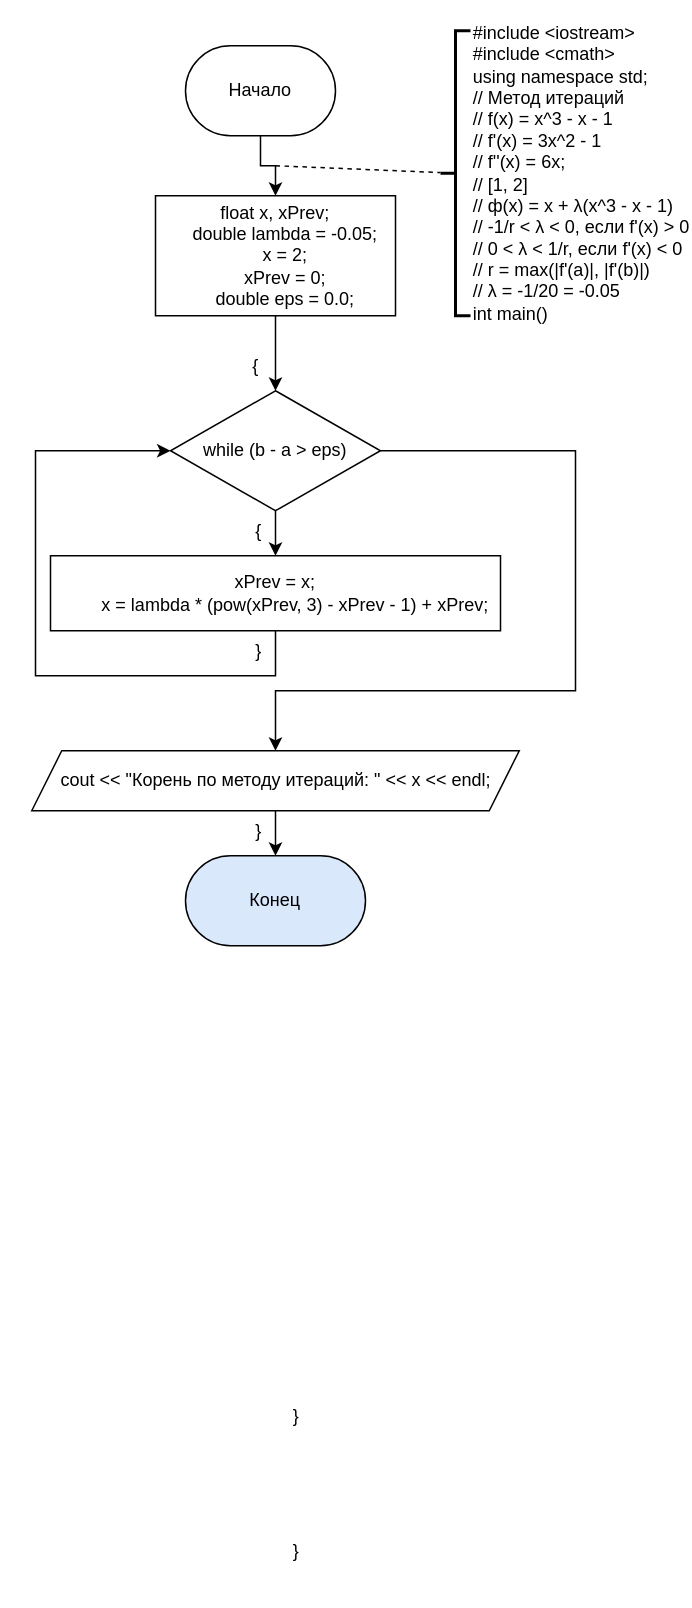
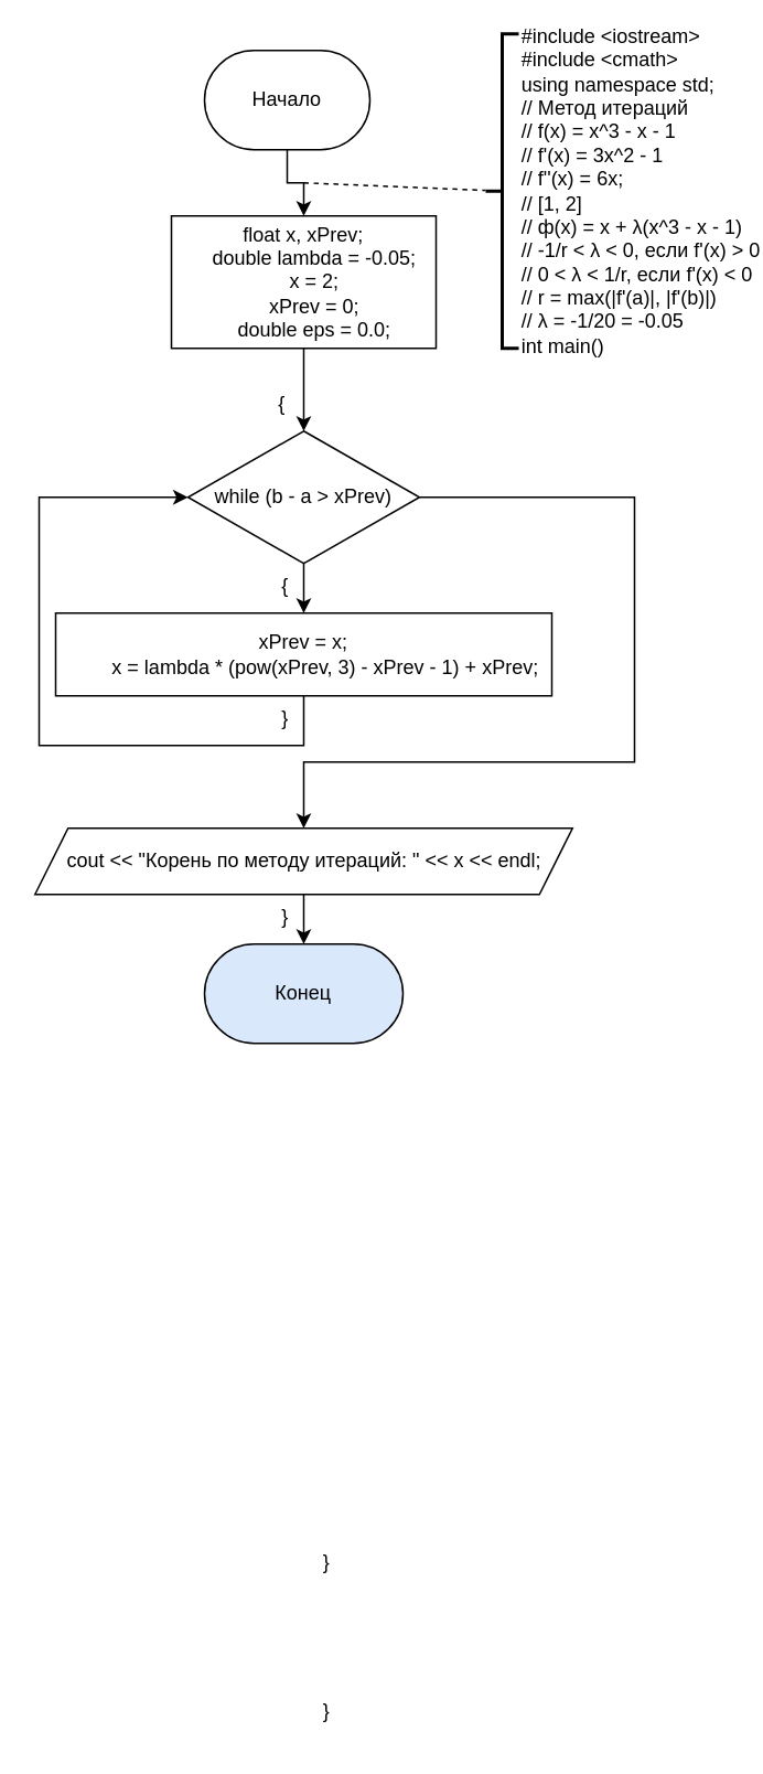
  <mxCell id="0" />
  <mxCell id="1" parent="0" />
  <mxCell id="2" style="edgeStyle=orthogonalEdgeStyle;rounded=0;orthogonalLoop=1;jettySize=auto;html=1;exitX=0.5;exitY=1;exitDx=0;exitDy=0;entryX=0.5;entryY=0;entryDx=0;entryDy=0;" edge="1" parent="1" source="3" target="6"><mxGeometry relative="1" as="geometry" /></mxCell>
  <mxCell id="3" value="Начало" style="rounded=1;whiteSpace=wrap;html=1;arcSize=50;" vertex="1" parent="1"><mxGeometry x="123" y="30" width="100" height="60" as="geometry" /></mxCell>
  <mxCell id="4" value="Конец" style="rounded=1;whiteSpace=wrap;html=1;arcSize=50;fillColor=#dae8fc;" vertex="1" parent="1"><mxGeometry x="123" y="570" width="120" height="60" as="geometry" /></mxCell>
  <mxCell id="5" style="edgeStyle=orthogonalEdgeStyle;rounded=0;orthogonalLoop=1;jettySize=auto;html=1;exitX=0.5;exitY=1;exitDx=0;exitDy=0;entryX=0.5;entryY=0;entryDx=0;entryDy=0;" edge="1" parent="1" source="6" target="11"><mxGeometry relative="1" as="geometry" /></mxCell>
  <mxCell id="6" value="&lt;div&gt;float x, xPrev;&lt;/div&gt;&lt;div&gt;&amp;nbsp; &amp;nbsp; double lambda = -0.05;&lt;/div&gt;&lt;div&gt;&amp;nbsp; &amp;nbsp; x = 2;&lt;/div&gt;&lt;div&gt;&amp;nbsp; &amp;nbsp; xPrev = 0;&lt;/div&gt;&lt;div&gt;&amp;nbsp; &amp;nbsp; double eps = 0.0;&lt;/div&gt;" style="rounded=0;whiteSpace=wrap;html=1;" vertex="1" parent="1"><mxGeometry x="103" y="130" width="160" height="80" as="geometry" /></mxCell>
  <mxCell id="7" value="" style="endArrow=none;dashed=1;html=1;rounded=0;" edge="1" parent="1" target="8"><mxGeometry width="50" height="50" relative="1" as="geometry"><mxPoint x="183" y="110" as="sourcePoint" /><mxPoint x="283" y="110" as="targetPoint" /></mxGeometry></mxCell>
  <mxCell id="8" value="&lt;div&gt;#include &amp;lt;iostream&amp;gt;&lt;/div&gt;&lt;div&gt;#include &amp;lt;cmath&amp;gt;&lt;/div&gt;&lt;div&gt;using namespace std;&lt;/div&gt;&lt;div&gt;// Метод итераций&lt;/div&gt;&lt;div&gt;// f(x) = x^3 - x - 1&lt;/div&gt;&lt;div&gt;// f'(x) = 3x^2 - 1&lt;/div&gt;&lt;div&gt;// f''(x) = 6x;&lt;/div&gt;&lt;div&gt;// [1, 2]&lt;/div&gt;&lt;div&gt;// ф(x) = x + λ(x^3 - x - 1)&lt;/div&gt;&lt;div&gt;// -1/r &amp;lt; λ &amp;lt; 0, если f'(x) &amp;gt; 0&lt;/div&gt;&lt;div&gt;// 0 &amp;lt; λ &amp;lt; 1/r, если f'(x) &amp;lt; 0&lt;/div&gt;&lt;div&gt;// r = max(|f'(a)|, |f'(b)|)&lt;/div&gt;&lt;div&gt;// λ = -1/20 = -0.05&lt;/div&gt;&lt;div&gt;int main()&lt;/div&gt;" style="strokeWidth=2;html=1;shape=mxgraph.flowchart.annotation_2;align=left;labelPosition=right;pointerEvents=1;" vertex="1" parent="1"><mxGeometry x="293" y="20" width="20" height="190" as="geometry" /></mxCell>
  <mxCell id="9" style="edgeStyle=orthogonalEdgeStyle;rounded=0;orthogonalLoop=1;jettySize=auto;html=1;exitX=0.5;exitY=1;exitDx=0;exitDy=0;entryX=0.5;entryY=0;entryDx=0;entryDy=0;" edge="1" parent="1" source="11" target="21"><mxGeometry relative="1" as="geometry" /></mxCell>
  <mxCell id="10" style="edgeStyle=orthogonalEdgeStyle;rounded=0;orthogonalLoop=1;jettySize=auto;html=1;exitX=1;exitY=0.5;exitDx=0;exitDy=0;entryX=0.5;entryY=0;entryDx=0;entryDy=0;" edge="1" parent="1" source="11" target="13"><mxGeometry relative="1" as="geometry"><Array as="points"><mxPoint x="383" y="300" /><mxPoint x="383" y="460" /><mxPoint x="183" y="460" /></Array></mxGeometry></mxCell>
- <mxCell id="11" value="while (b - a &amp;gt; eps)" style="rhombus;whiteSpace=wrap;html=1;" vertex="1" parent="1"><mxGeometry x="113" y="260" width="140" height="80" as="geometry" /></mxCell>
+ <mxCell id="11" value="while (b - a &amp;gt; xPrev)" style="rhombus;whiteSpace=wrap;html=1;" vertex="1" parent="1"><mxGeometry x="113" y="260" width="140" height="80" as="geometry" /></mxCell>
  <mxCell id="12" style="edgeStyle=orthogonalEdgeStyle;rounded=0;orthogonalLoop=1;jettySize=auto;html=1;exitX=0.5;exitY=1;exitDx=0;exitDy=0;entryX=0.5;entryY=0;entryDx=0;entryDy=0;" edge="1" parent="1" source="13" target="4"><mxGeometry relative="1" as="geometry" /></mxCell>
  <mxCell id="13" value="cout &amp;lt;&amp;lt; &quot;Корень по методу итераций: &quot; &amp;lt;&amp;lt; x &amp;lt;&amp;lt; endl;" style="shape=parallelogram;perimeter=parallelogramPerimeter;whiteSpace=wrap;html=1;fixedSize=1;" vertex="1" parent="1"><mxGeometry x="20.5" y="500" width="325" height="40" as="geometry" /></mxCell>
  <mxCell id="14" value="}" style="text;whiteSpace=wrap;html=1;" vertex="1" parent="1"><mxGeometry x="168" y="420" width="7.5" height="30" as="geometry" /></mxCell>
  <mxCell id="15" value="}" style="text;whiteSpace=wrap;html=1;" vertex="1" parent="1"><mxGeometry x="168" y="540" width="30" height="30" as="geometry" /></mxCell>
  <mxCell id="16" value="}" style="text;whiteSpace=wrap;html=1;" vertex="1" parent="1"><mxGeometry x="193" y="1020" width="30" height="30" as="geometry" /></mxCell>
  <mxCell id="17" value="}" style="text;whiteSpace=wrap;html=1;" vertex="1" parent="1"><mxGeometry x="193" y="930" width="30" height="30" as="geometry" /></mxCell>
  <mxCell id="18" value="{" style="text;whiteSpace=wrap;html=1;" vertex="1" parent="1"><mxGeometry x="168" y="340" width="15" height="30" as="geometry" /></mxCell>
  <mxCell id="19" value="{" style="text;whiteSpace=wrap;html=1;" vertex="1" parent="1"><mxGeometry x="165.5" y="230" width="10" height="30" as="geometry" /></mxCell>
  <mxCell id="20" style="edgeStyle=orthogonalEdgeStyle;rounded=0;orthogonalLoop=1;jettySize=auto;html=1;exitX=0.5;exitY=1;exitDx=0;exitDy=0;entryX=0;entryY=0.5;entryDx=0;entryDy=0;" edge="1" parent="1" source="21" target="11"><mxGeometry relative="1" as="geometry"><Array as="points"><mxPoint x="183" y="450" /><mxPoint x="23" y="450" /><mxPoint x="23" y="300" /></Array></mxGeometry></mxCell>
  <mxCell id="21" value="&lt;div&gt;xPrev = x;&lt;/div&gt;&lt;div&gt;&amp;nbsp; &amp;nbsp; &amp;nbsp; &amp;nbsp; x = lambda * (pow(xPrev, 3) - xPrev - 1) + xPrev;&lt;/div&gt;" style="rounded=0;whiteSpace=wrap;html=1;" vertex="1" parent="1"><mxGeometry x="33" y="370" width="300" height="50" as="geometry" /></mxCell>
